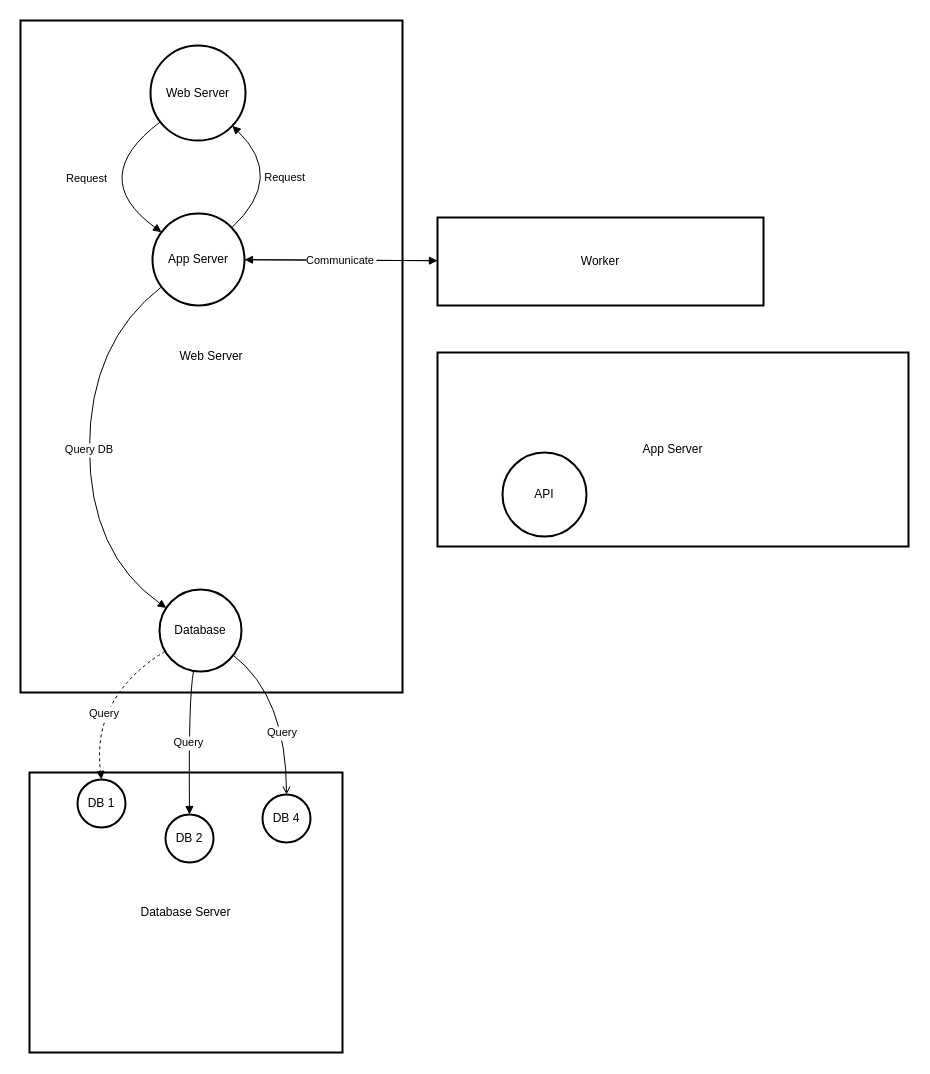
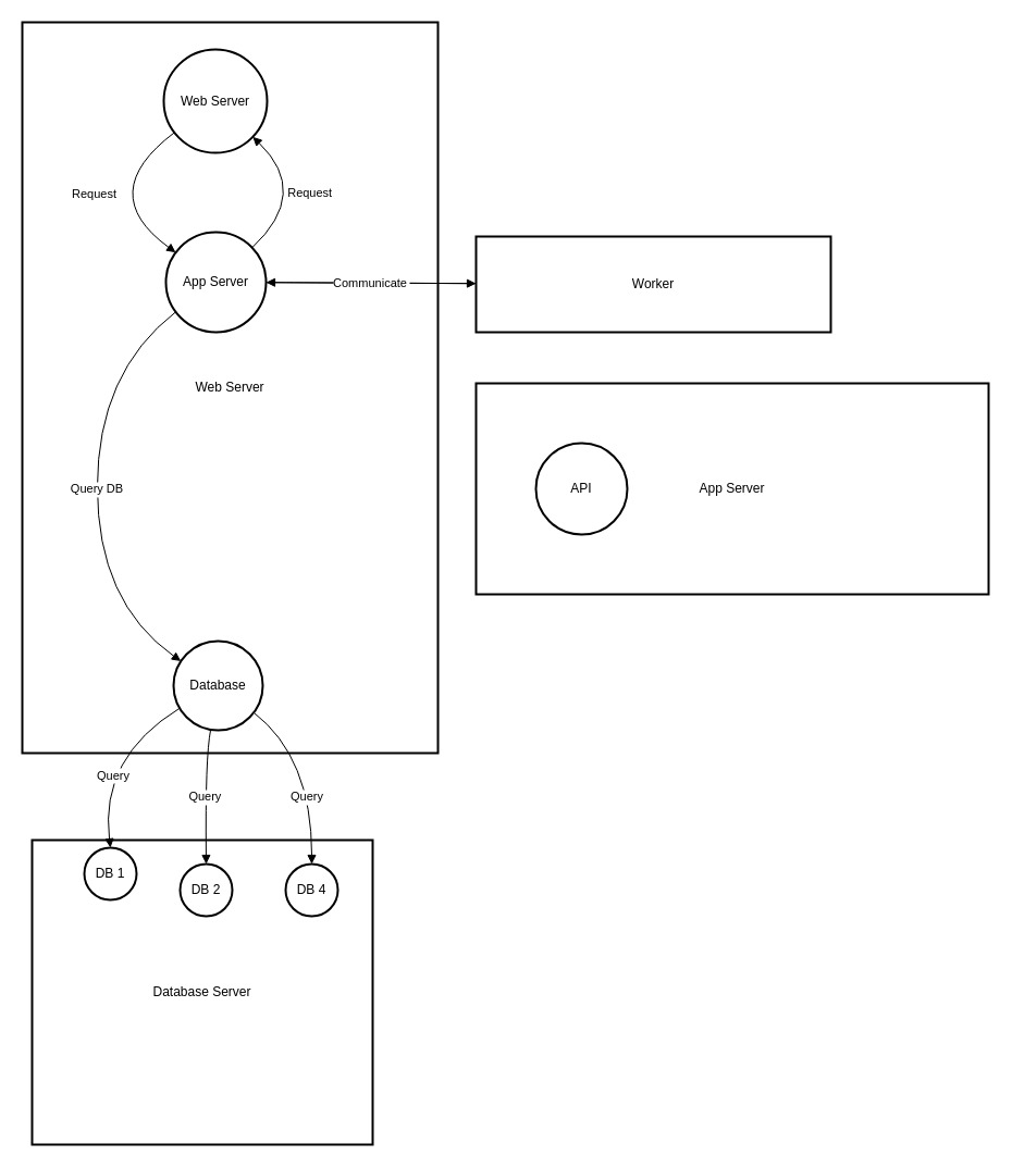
  <mxCell id="0" />
  <mxCell id="1" parent="0" />
  <mxCell id="2" value="Database Server" style="whiteSpace=wrap;strokeWidth=2;" parent="1" vertex="1"><mxGeometry x="29" y="772" width="313" height="280" as="geometry" /></mxCell>
  <mxCell id="3" value="Worker" style="whiteSpace=wrap;strokeWidth=2;" parent="1" vertex="1"><mxGeometry x="437" y="217" width="326" height="88" as="geometry" /></mxCell>
  <mxCell id="4" value="App Server" style="whiteSpace=wrap;strokeWidth=2;" parent="1" vertex="1"><mxGeometry x="437" y="352" width="471" height="194" as="geometry" /></mxCell>
  <mxCell id="5" value="Web Server" style="whiteSpace=wrap;strokeWidth=2;" parent="1" vertex="1"><mxGeometry x="20" y="20" width="382" height="672" as="geometry" /></mxCell>
  <mxCell id="6" value="Web Server" style="ellipse;aspect=fixed;strokeWidth=2;whiteSpace=wrap;" parent="1" vertex="1"><mxGeometry x="150" y="45" width="95" height="95" as="geometry" /></mxCell>
  <mxCell id="7" value="App Server" style="ellipse;aspect=fixed;strokeWidth=2;whiteSpace=wrap;" parent="1" vertex="1"><mxGeometry x="152" y="213" width="92" height="92" as="geometry" /></mxCell>
  <mxCell id="8" value="Database" style="ellipse;aspect=fixed;strokeWidth=2;whiteSpace=wrap;" parent="1" vertex="1"><mxGeometry x="159" y="589" width="82" height="82" as="geometry" /></mxCell>
- <mxCell id="9" value="API" style="ellipse;aspect=fixed;strokeWidth=2;whiteSpace=wrap;" parent="1" vertex="1"><mxGeometry x="502" y="452" width="84" height="84" as="geometry" /></mxCell>
+ <mxCell id="9" value="API" style="ellipse;aspect=fixed;strokeWidth=2;whiteSpace=wrap;" parent="1" vertex="1"><mxGeometry x="492" y="407" width="84" height="84" as="geometry" /></mxCell>
  <mxCell id="10" value="DB 1" style="ellipse;aspect=fixed;strokeWidth=2;whiteSpace=wrap;" parent="1" vertex="1"><mxGeometry x="77" y="779" width="48" height="48" as="geometry" /></mxCell>
- <mxCell id="11" value="DB 2" style="ellipse;aspect=fixed;strokeWidth=2;whiteSpace=wrap;" parent="1" vertex="1"><mxGeometry x="165" y="814" width="48" height="48" as="geometry" /></mxCell>
+ <mxCell id="11" value="DB 2" style="ellipse;aspect=fixed;strokeWidth=2;whiteSpace=wrap;" parent="1" vertex="1"><mxGeometry x="165" y="794" width="48" height="48" as="geometry" /></mxCell>
  <mxCell id="12" value="DB 4" style="ellipse;aspect=fixed;strokeWidth=2;whiteSpace=wrap;" parent="1" vertex="1"><mxGeometry x="262" y="794" width="48" height="48" as="geometry" /></mxCell>
  <mxCell id="13" value="Request" style="curved=1;startArrow=none;endArrow=block;exitX=0;exitY=0.88;entryX=0;entryY=0.13;" parent="1" source="6" target="7" edge="1"><mxGeometry relative="1" as="geometry"><Array as="points"><mxPoint x="86" y="177" /></Array></mxGeometry></mxCell>
  <mxCell id="14" value="Query DB" style="curved=1;startArrow=none;endArrow=block;exitX=0;exitY=0.88;entryX=0;entryY=0.16;" parent="1" source="7" target="8" edge="1"><mxGeometry relative="1" as="geometry"><Array as="points"><mxPoint x="89" y="342" /><mxPoint x="89" y="553" /></Array></mxGeometry></mxCell>
  <mxCell id="15" value="Request" style="curved=1;startArrow=none;endArrow=block;exitX=0.99;exitY=0.03;entryX=1;entryY=0.98;" parent="1" source="7" target="6" edge="1"><mxGeometry relative="1" as="geometry"><Array as="points"><mxPoint x="285" y="177" /></Array></mxGeometry></mxCell>
- <mxCell id="16" value="Query" style="curved=1;startArrow=none;endArrow=block;exitX=0;exitY=0.8;entryX=0.49;entryY=0.01;dashed=1;" parent="1" source="8" target="10" edge="1"><mxGeometry x="0.219" y="11" relative="1" as="geometry"><Array as="points"><mxPoint x="91" y="696" /></Array><mxPoint as="offset" /></mxGeometry></mxCell>
+ <mxCell id="16" value="Query" style="curved=1;startArrow=none;endArrow=block;exitX=0;exitY=0.8;entryX=0.49;entryY=0.01;" parent="1" source="8" target="10" edge="1"><mxGeometry x="0.219" y="11" relative="1" as="geometry"><Array as="points"><mxPoint x="91" y="696" /></Array><mxPoint as="offset" /></mxGeometry></mxCell>
  <mxCell id="17" value="Query" style="curved=1;startArrow=none;endArrow=block;exitX=0.41;exitY=1;entryX=0.49;entryY=0.01;" parent="1" source="8" target="11" edge="1"><mxGeometry relative="1" as="geometry"><Array as="points"><mxPoint x="188" y="696" /></Array></mxGeometry></mxCell>
- <mxCell id="18" value="Query" style="curved=1;startArrow=none;endArrow=open;exitX=1;exitY=0.88;entryX=0.5;entryY=0.01;" parent="1" source="8" target="12" edge="1"><mxGeometry x="0.25" y="-4" relative="1" as="geometry"><Array as="points"><mxPoint x="286" y="696" /></Array><mxPoint as="offset" /></mxGeometry></mxCell>
+ <mxCell id="18" value="Query" style="curved=1;startArrow=none;endArrow=block;exitX=1;exitY=0.88;entryX=0.5;entryY=0.01;" parent="1" source="8" target="12" edge="1"><mxGeometry x="0.25" y="-4" relative="1" as="geometry"><Array as="points"><mxPoint x="286" y="696" /></Array><mxPoint as="offset" /></mxGeometry></mxCell>
  <mxCell id="19" value="Process Data" style="curved=1;startArrow=none;endArrow=block;" parent="1" source="7" target="3" edge="1"><mxGeometry relative="1" as="geometry"><Array as="points" /></mxGeometry></mxCell>
  <mxCell id="20" value="Communicate" style="curved=1;startArrow=none;endArrow=block;" parent="1" source="3" target="7" edge="1"><mxGeometry relative="1" as="geometry"><Array as="points" /></mxGeometry></mxCell>
